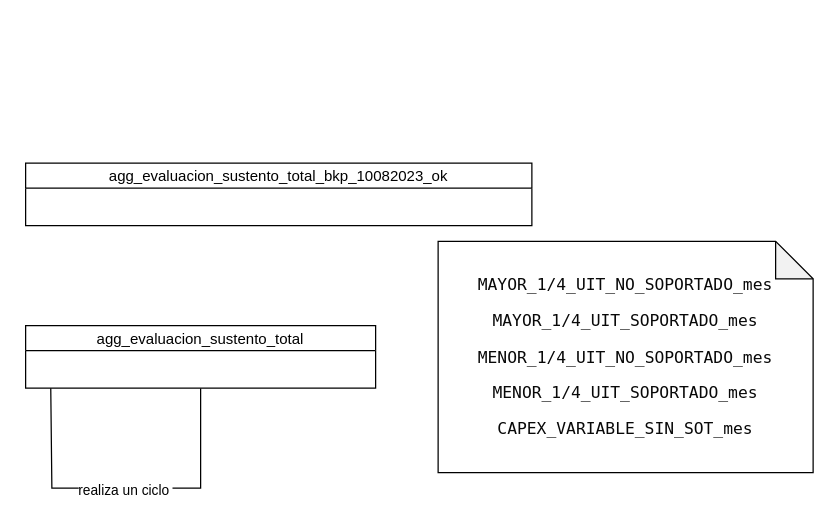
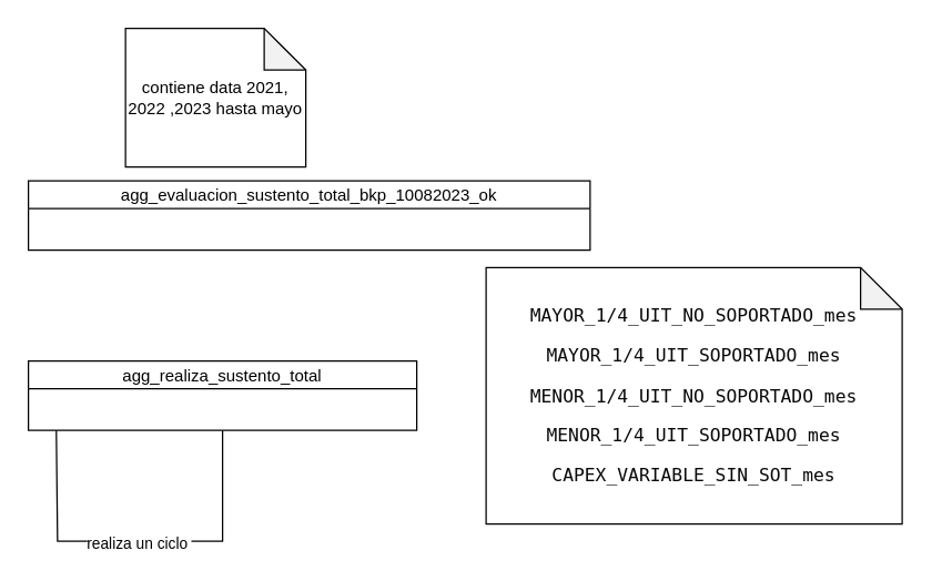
  <mxCell id="0" />
  <mxCell id="1" parent="0" />
  <mxCell id="2" value="agg_evaluacion_sustento_total_bkp_10082023_ok" style="swimlane;fontStyle=0;childLayout=stackLayout;horizontal=1;startSize=20;fillColor=#ffffff;horizontalStack=0;resizeParent=1;resizeParentMax=0;resizeLast=0;collapsible=0;marginBottom=0;swimlaneFillColor=#ffffff;" vertex="1" parent="1"><mxGeometry x="20" y="130" width="405" height="50" as="geometry" /></mxCell>
+ <mxCell id="3" value="contiene data 2021, 2022 ,2023 hasta mayo" style="shape=note;whiteSpace=wrap;html=1;backgroundOutline=1;darkOpacity=0.05;" vertex="1" parent="1"><mxGeometry x="90" y="20" width="130" height="100" as="geometry" /></mxCell>
  <mxCell id="4" style="edgeStyle=orthogonalEdgeStyle;rounded=0;orthogonalLoop=1;jettySize=auto;html=1;" edge="1" parent="1" source="6"><mxGeometry relative="1" as="geometry"><mxPoint x="40" y="300" as="targetPoint" /><Array as="points"><mxPoint x="160" y="390" /><mxPoint x="41" y="390" /></Array></mxGeometry></mxCell>
  <mxCell id="5" value="realiza un ciclo&amp;nbsp;" style="edgeLabel;html=1;align=center;verticalAlign=middle;resizable=0;points=[];" vertex="1" connectable="0" parent="4"><mxGeometry x="-0.023" y="1" relative="1" as="geometry"><mxPoint as="offset" /></mxGeometry></mxCell>
- <mxCell id="6" value="agg_evaluacion_sustento_total" style="swimlane;fontStyle=0;childLayout=stackLayout;horizontal=1;startSize=20;fillColor=#ffffff;horizontalStack=0;resizeParent=1;resizeParentMax=0;resizeLast=0;collapsible=0;marginBottom=0;swimlaneFillColor=#ffffff;" vertex="1" parent="1"><mxGeometry x="20" y="260" width="280" height="50" as="geometry" /></mxCell>
+ <mxCell id="6" value="agg_realiza_sustento_total" style="swimlane;fontStyle=0;childLayout=stackLayout;horizontal=1;startSize=20;fillColor=#ffffff;horizontalStack=0;resizeParent=1;resizeParentMax=0;resizeLast=0;collapsible=0;marginBottom=0;swimlaneFillColor=#ffffff;" vertex="1" parent="1"><mxGeometry x="20" y="260" width="280" height="50" as="geometry" /></mxCell>
  <mxCell id="7" value="&lt;div style=&quot;background-color:#ffffff;color:#080808;font-family:'JetBrains Mono',monospace;font-size:9.8pt;&quot;&gt;&lt;pre&gt;MAYOR_1/4_UIT_NO_SOPORTADO_mes&lt;/pre&gt;&lt;pre&gt;&lt;div style=&quot;font-family: &amp;quot;JetBrains Mono&amp;quot;, monospace; font-size: 9.8pt;&quot;&gt;&lt;pre&gt;MAYOR_1/4_UIT_SOPORTADO_mes&lt;/pre&gt;&lt;pre&gt;&lt;div style=&quot;font-family: &amp;quot;JetBrains Mono&amp;quot;, monospace; font-size: 9.8pt;&quot;&gt;&lt;pre&gt;MENOR_1/4_UIT_NO_SOPORTADO_mes&lt;/pre&gt;&lt;pre&gt;&lt;div style=&quot;font-family: &amp;quot;JetBrains Mono&amp;quot;, monospace; font-size: 9.8pt;&quot;&gt;&lt;pre&gt;MENOR_1/4_UIT_SOPORTADO_mes&lt;/pre&gt;&lt;pre&gt;&lt;div style=&quot;font-family: &amp;quot;JetBrains Mono&amp;quot;, monospace; font-size: 9.8pt;&quot;&gt;&lt;pre&gt;CAPEX_VARIABLE_SIN_SOT_mes&lt;/pre&gt;&lt;/div&gt;&lt;/pre&gt;&lt;/div&gt;&lt;/pre&gt;&lt;/div&gt;&lt;/pre&gt;&lt;/div&gt;&lt;/pre&gt;&lt;/div&gt;" style="shape=note;whiteSpace=wrap;html=1;backgroundOutline=1;darkOpacity=0.05;" vertex="1" parent="1"><mxGeometry x="350" y="192.5" width="300" height="185" as="geometry" /></mxCell>
